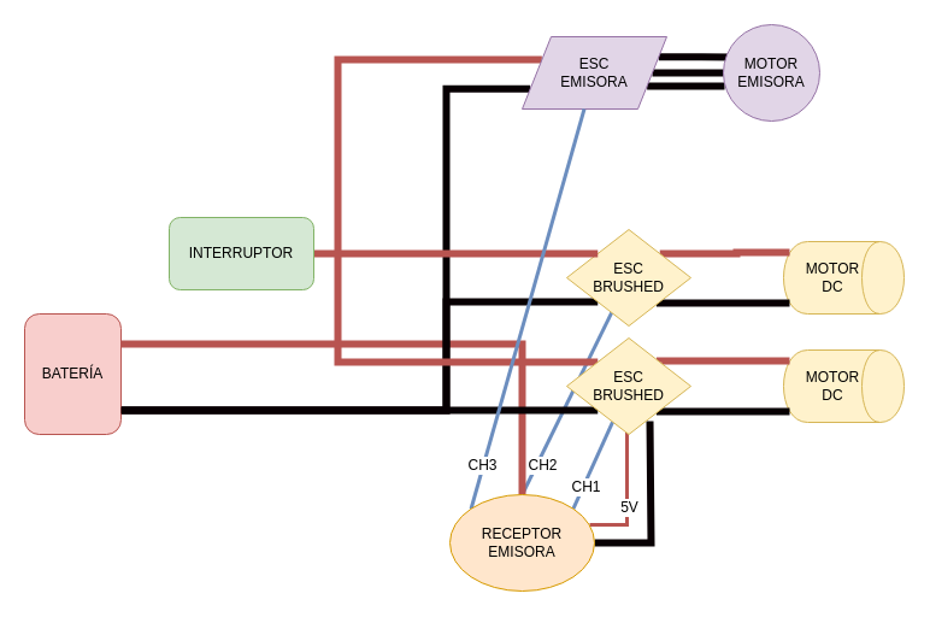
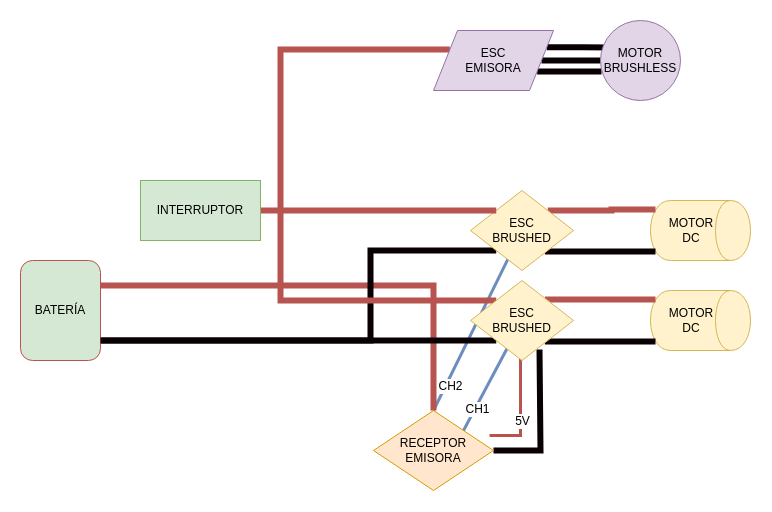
  <mxCell id="0" />
  <mxCell id="1" parent="0" />
  <mxCell id="2" style="edgeStyle=none;rounded=0;orthogonalLoop=1;jettySize=auto;html=1;exitX=0.5;exitY=0;exitDx=0;exitDy=0;shadow=0;startSize=14;endArrow=none;endFill=0;endSize=13;targetPerimeterSpacing=0;strokeColor=#6c8ebf;strokeWidth=3;fillColor=#dae8fc;" edge="1" parent="1" source="32" target="17"><mxGeometry relative="1" as="geometry" /></mxCell>
  <mxCell id="3" value="CH2" style="text;html=1;resizable=0;points=[];align=center;verticalAlign=middle;labelBackgroundColor=#ffffff;" vertex="1" connectable="0" parent="2"><mxGeometry x="-0.65" y="-3" relative="1" as="geometry"><mxPoint x="1" as="offset" /></mxGeometry></mxCell>
  <mxCell id="4" style="edgeStyle=orthogonalEdgeStyle;rounded=0;orthogonalLoop=1;jettySize=auto;html=1;entryX=0;entryY=0.25;entryDx=0;entryDy=0;shadow=0;startSize=14;endArrow=none;endFill=0;endSize=13;targetPerimeterSpacing=0;strokeColor=#B85450;strokeWidth=6;exitX=1;exitY=0.5;exitDx=0;exitDy=0;" edge="1" parent="1" target="14"><mxGeometry relative="1" as="geometry"><mxPoint x="280" y="210" as="sourcePoint" /><Array as="points"><mxPoint x="280" y="49" /></Array></mxGeometry></mxCell>
  <mxCell id="5" style="edgeStyle=orthogonalEdgeStyle;rounded=0;orthogonalLoop=1;jettySize=auto;html=1;exitX=1;exitY=0.25;exitDx=0;exitDy=0;shadow=0;startSize=14;endArrow=none;endFill=0;endSize=13;targetPerimeterSpacing=0;strokeColor=#B85450;strokeWidth=6;" edge="1" parent="1" source="8" target="32"><mxGeometry relative="1" as="geometry"><mxPoint x="160" y="210" as="targetPoint" /></mxGeometry></mxCell>
  <mxCell id="6" style="edgeStyle=orthogonalEdgeStyle;rounded=0;orthogonalLoop=1;jettySize=auto;html=1;entryX=0;entryY=1;entryDx=0;entryDy=0;shadow=0;startSize=14;endArrow=none;endFill=0;endSize=13;targetPerimeterSpacing=0;strokeColor=#080003;strokeWidth=6;" edge="1" parent="1" source="8" target="17"><mxGeometry relative="1" as="geometry"><Array as="points"><mxPoint x="370" y="340" /><mxPoint x="370" y="250" /></Array></mxGeometry></mxCell>
- <mxCell id="7" style="edgeStyle=orthogonalEdgeStyle;rounded=0;orthogonalLoop=1;jettySize=auto;html=1;entryX=0;entryY=0.75;entryDx=0;entryDy=0;shadow=0;startSize=14;endArrow=none;endFill=0;endSize=13;targetPerimeterSpacing=0;strokeColor=#080003;strokeWidth=6;" edge="1" parent="1" source="8" target="14"><mxGeometry relative="1" as="geometry"><Array as="points"><mxPoint x="370" y="340" /><mxPoint x="370" y="73" /></Array></mxGeometry></mxCell>
- <mxCell id="8" value="BATERÍA" style="rounded=1;whiteSpace=wrap;html=1;fillColor=#f8cecc;strokeColor=#b85450;" vertex="1" parent="1"><mxGeometry x="20" y="260" width="80" height="100" as="geometry" /></mxCell>
+ <mxCell id="8" value="BATERÍA" style="rounded=1;whiteSpace=wrap;html=1;fillColor=#d5e8d4;strokeColor=#b85450;" vertex="1" parent="1"><mxGeometry x="20" y="260" width="80" height="100" as="geometry" /></mxCell>
  <mxCell id="9" value="MOTOR&lt;br&gt;DC" style="shape=cylinder;whiteSpace=wrap;html=1;boundedLbl=1;backgroundOutline=1;direction=south;align=center;fillColor=#fff2cc;strokeColor=#d6b656;" vertex="1" parent="1"><mxGeometry x="650" y="200" width="100" height="60" as="geometry" /></mxCell>
  <mxCell id="10" value="MOTOR&lt;br&gt;DC" style="shape=cylinder;whiteSpace=wrap;html=1;boundedLbl=1;backgroundOutline=1;direction=south;align=center;fillColor=#fff2cc;strokeColor=#d6b656;" vertex="1" parent="1"><mxGeometry x="650" y="290" width="100" height="60" as="geometry" /></mxCell>
  <mxCell id="11" style="edgeStyle=orthogonalEdgeStyle;rounded=0;orthogonalLoop=1;jettySize=auto;html=1;exitX=1;exitY=0.25;exitDx=0;exitDy=0;shadow=0;startSize=14;endArrow=none;endFill=0;endSize=13;targetPerimeterSpacing=0;strokeColor=#080003;strokeWidth=6;fillColor=#d80073;" edge="1" parent="1" source="14"><mxGeometry relative="1" as="geometry"><mxPoint x="610" y="47" as="targetPoint" /><Array as="points"><mxPoint x="582" y="46" /></Array></mxGeometry></mxCell>
  <mxCell id="12" style="edgeStyle=orthogonalEdgeStyle;rounded=0;orthogonalLoop=1;jettySize=auto;html=1;exitX=1;exitY=0.5;exitDx=0;exitDy=0;entryX=0;entryY=0.5;entryDx=0;entryDy=0;shadow=0;startSize=14;endArrow=none;endFill=0;endSize=13;targetPerimeterSpacing=0;strokeColor=#080003;strokeWidth=6;" edge="1" parent="1" source="14" target="27"><mxGeometry relative="1" as="geometry" /></mxCell>
  <mxCell id="13" style="edgeStyle=orthogonalEdgeStyle;rounded=0;orthogonalLoop=1;jettySize=auto;html=1;exitX=1;exitY=0.75;exitDx=0;exitDy=0;entryX=0.013;entryY=0.638;entryDx=0;entryDy=0;entryPerimeter=0;shadow=0;startSize=14;endArrow=none;endFill=0;endSize=13;targetPerimeterSpacing=0;strokeColor=#080003;strokeWidth=6;" edge="1" parent="1" source="14" target="27"><mxGeometry relative="1" as="geometry" /></mxCell>
  <mxCell id="14" value="ESC&lt;br&gt;EMISORA" style="shape=parallelogram;perimeter=parallelogramPerimeter;whiteSpace=wrap;html=1;align=center;fillColor=#e1d5e7;strokeColor=#9673a6;" vertex="1" parent="1"><mxGeometry x="433" y="30" width="120" height="60" as="geometry" /></mxCell>
  <mxCell id="15" style="edgeStyle=orthogonalEdgeStyle;orthogonalLoop=1;jettySize=auto;html=1;exitX=1;exitY=0;exitDx=0;exitDy=0;entryX=0.15;entryY=0.95;entryDx=0;entryDy=0;entryPerimeter=0;fillColor=#f8cecc;strokeColor=#B85450;endArrow=none;endFill=0;shadow=0;rounded=0;targetPerimeterSpacing=0;endSize=13;startSize=14;strokeWidth=6;" edge="1" parent="1" source="17" target="9"><mxGeometry relative="1" as="geometry"><Array as="points"><mxPoint x="611" y="210" /></Array></mxGeometry></mxCell>
  <mxCell id="16" style="edgeStyle=orthogonalEdgeStyle;rounded=0;orthogonalLoop=1;jettySize=auto;html=1;exitX=1;exitY=1;exitDx=0;exitDy=0;entryX=0.85;entryY=0.95;entryDx=0;entryDy=0;entryPerimeter=0;shadow=0;startSize=14;endArrow=none;endFill=0;endSize=13;targetPerimeterSpacing=0;strokeColor=#080003;strokeWidth=6;" edge="1" parent="1" source="17" target="9"><mxGeometry relative="1" as="geometry"><Array as="points"><mxPoint x="547" y="251" /></Array></mxGeometry></mxCell>
  <mxCell id="17" value="ESC&lt;br&gt;BRUSHED" style="rhombus;whiteSpace=wrap;html=1;align=center;fillColor=#fff2cc;strokeColor=#d6b656;" vertex="1" parent="1"><mxGeometry x="470" y="190" width="103" height="80" as="geometry" /></mxCell>
  <mxCell id="18" style="edgeStyle=orthogonalEdgeStyle;rounded=0;orthogonalLoop=1;jettySize=auto;html=1;exitX=1;exitY=0;exitDx=0;exitDy=0;entryX=0.15;entryY=0.95;entryDx=0;entryDy=0;entryPerimeter=0;shadow=0;startSize=14;endArrow=none;endFill=0;endSize=13;targetPerimeterSpacing=0;strokeColor=#B85450;strokeWidth=6;" edge="1" parent="1" source="33" target="10"><mxGeometry relative="1" as="geometry"><Array as="points"><mxPoint x="547" y="299" /></Array></mxGeometry></mxCell>
  <mxCell id="19" style="edgeStyle=orthogonalEdgeStyle;rounded=0;orthogonalLoop=1;jettySize=auto;html=1;exitX=1;exitY=1;exitDx=0;exitDy=0;entryX=0.85;entryY=0.95;entryDx=0;entryDy=0;entryPerimeter=0;shadow=0;startSize=14;endArrow=none;endFill=0;endSize=13;targetPerimeterSpacing=0;strokeColor=#080003;strokeWidth=6;" edge="1" parent="1" source="33" target="10"><mxGeometry relative="1" as="geometry"><Array as="points"><mxPoint x="547" y="341" /></Array></mxGeometry></mxCell>
  <mxCell id="20" style="edgeStyle=orthogonalEdgeStyle;rounded=0;orthogonalLoop=1;jettySize=auto;html=1;exitX=0;exitY=1;exitDx=0;exitDy=0;shadow=0;startSize=14;endArrow=none;endFill=0;endSize=13;targetPerimeterSpacing=0;strokeColor=#080003;strokeWidth=6;" edge="1" parent="1" source="33"><mxGeometry relative="1" as="geometry"><mxPoint x="100" y="340" as="targetPoint" /><Array as="points"><mxPoint x="100" y="340" /></Array></mxGeometry></mxCell>
  <mxCell id="21" style="edgeStyle=orthogonalEdgeStyle;rounded=0;orthogonalLoop=1;jettySize=auto;html=1;exitX=0.67;exitY=0.863;exitDx=0;exitDy=0;entryX=1;entryY=0.5;entryDx=0;entryDy=0;shadow=0;startSize=14;endArrow=none;endFill=0;endSize=13;targetPerimeterSpacing=0;strokeColor=#080003;strokeWidth=6;exitPerimeter=0;" edge="1" parent="1" source="33" target="32"><mxGeometry relative="1" as="geometry"><Array as="points"><mxPoint x="540" y="349" /><mxPoint x="540" y="450" /></Array></mxGeometry></mxCell>
  <mxCell id="22" style="edgeStyle=orthogonalEdgeStyle;rounded=0;orthogonalLoop=1;jettySize=auto;html=1;exitX=0.5;exitY=1;exitDx=0;exitDy=0;entryX=0.967;entryY=0.313;entryDx=0;entryDy=0;entryPerimeter=0;shadow=0;startSize=14;endArrow=none;endFill=0;endSize=13;targetPerimeterSpacing=0;strokeColor=#b85450;strokeWidth=3;fillColor=#f8cecc;" edge="1" parent="1" source="33" target="32"><mxGeometry relative="1" as="geometry"><Array as="points"><mxPoint x="520" y="360" /><mxPoint x="520" y="435" /></Array></mxGeometry></mxCell>
  <mxCell id="23" value="5V" style="text;html=1;resizable=0;points=[];align=center;verticalAlign=middle;labelBackgroundColor=#ffffff;" vertex="1" connectable="0" parent="22"><mxGeometry x="0.278" y="2" relative="1" as="geometry"><mxPoint x="-0.5" y="-7" as="offset" /></mxGeometry></mxCell>
  <mxCell id="24" style="edgeStyle=orthogonalEdgeStyle;rounded=0;orthogonalLoop=1;jettySize=auto;html=1;entryX=0;entryY=0;entryDx=0;entryDy=0;shadow=0;startSize=14;endArrow=none;endFill=0;endSize=13;targetPerimeterSpacing=0;strokeColor=#B85450;strokeWidth=6;exitX=1;exitY=0.5;exitDx=0;exitDy=0;" edge="1" parent="1" source="26" target="17"><mxGeometry relative="1" as="geometry"><mxPoint x="280" y="210" as="sourcePoint" /></mxGeometry></mxCell>
  <mxCell id="25" style="edgeStyle=orthogonalEdgeStyle;rounded=0;orthogonalLoop=1;jettySize=auto;html=1;entryX=0;entryY=0;entryDx=0;entryDy=0;shadow=0;startSize=14;endArrow=none;endFill=0;endSize=13;targetPerimeterSpacing=0;strokeColor=#B85450;strokeWidth=6;exitX=1;exitY=0.5;exitDx=0;exitDy=0;" edge="1" parent="1" target="33"><mxGeometry relative="1" as="geometry"><mxPoint x="280" y="210" as="sourcePoint" /><Array as="points"><mxPoint x="280" y="300" /></Array></mxGeometry></mxCell>
- <mxCell id="26" value="INTERRUPTOR" style="whiteSpace=wrap;html=1;align=center;fillColor=#d5e8d4;strokeColor=#82b366;rounded=1;" vertex="1" parent="1"><mxGeometry x="140" y="180" width="120" height="60" as="geometry" /></mxCell>
- <mxCell id="27" value="MOTOR EMISORA" style="ellipse;whiteSpace=wrap;html=1;aspect=fixed;fillColor=#e1d5e7;strokeColor=#9673a6;" vertex="1" parent="1"><mxGeometry x="600" y="20" width="80" height="80" as="geometry" /></mxCell>
+ <mxCell id="26" value="INTERRUPTOR" style="rounded=0;whiteSpace=wrap;html=1;align=center;fillColor=#d5e8d4;strokeColor=#82b366;" vertex="1" parent="1"><mxGeometry x="140" y="180" width="120" height="60" as="geometry" /></mxCell>
+ <mxCell id="27" value="MOTOR BRUSHLESS" style="ellipse;whiteSpace=wrap;html=1;aspect=fixed;fillColor=#e1d5e7;strokeColor=#9673a6;" vertex="1" parent="1"><mxGeometry x="600" y="20" width="80" height="80" as="geometry" /></mxCell>
  <mxCell id="28" style="rounded=0;orthogonalLoop=1;jettySize=auto;html=1;exitX=1;exitY=0;exitDx=0;exitDy=0;shadow=0;startSize=14;endArrow=none;endFill=0;endSize=13;targetPerimeterSpacing=0;strokeWidth=3;fillColor=#dae8fc;strokeColor=#6c8ebf;" edge="1" parent="1" source="32" target="33"><mxGeometry relative="1" as="geometry" /></mxCell>
  <mxCell id="29" value="CH1" style="text;html=1;resizable=0;points=[];align=center;verticalAlign=middle;labelBackgroundColor=#ffffff;" vertex="1" connectable="0" parent="28"><mxGeometry x="-0.459" y="-2" relative="1" as="geometry"><mxPoint as="offset" /></mxGeometry></mxCell>
- <mxCell id="30" style="edgeStyle=none;rounded=0;orthogonalLoop=1;jettySize=auto;html=1;exitX=0;exitY=0;exitDx=0;exitDy=0;shadow=0;startSize=14;endArrow=none;endFill=0;endSize=13;targetPerimeterSpacing=0;strokeColor=#6c8ebf;strokeWidth=3;fillColor=#dae8fc;" edge="1" parent="1" source="32" target="14"><mxGeometry relative="1" as="geometry" /></mxCell>
- <mxCell id="31" value="CH3" style="text;html=1;resizable=0;points=[];align=center;verticalAlign=middle;labelBackgroundColor=#ffffff;" vertex="1" connectable="0" parent="30"><mxGeometry x="-0.786" y="1" relative="1" as="geometry"><mxPoint as="offset" /></mxGeometry></mxCell>
- <mxCell id="32" value="RECEPTOR&lt;br&gt;EMISORA" style="ellipse;whiteSpace=wrap;html=1;align=center;fillColor=#ffe6cc;strokeColor=#d79b00;" vertex="1" parent="1"><mxGeometry x="373" y="410" width="120" height="80" as="geometry" /></mxCell>
+ <mxCell id="32" value="RECEPTOR&lt;br&gt;EMISORA" style="rhombus;whiteSpace=wrap;html=1;align=center;fillColor=#ffe6cc;strokeColor=#d79b00;" vertex="1" parent="1"><mxGeometry x="373" y="410" width="120" height="80" as="geometry" /></mxCell>
  <mxCell id="33" value="ESC&lt;br&gt;BRUSHED" style="rhombus;whiteSpace=wrap;html=1;align=center;fillColor=#fff2cc;strokeColor=#d6b656;" vertex="1" parent="1"><mxGeometry x="470" y="280" width="103" height="80" as="geometry" /></mxCell>
